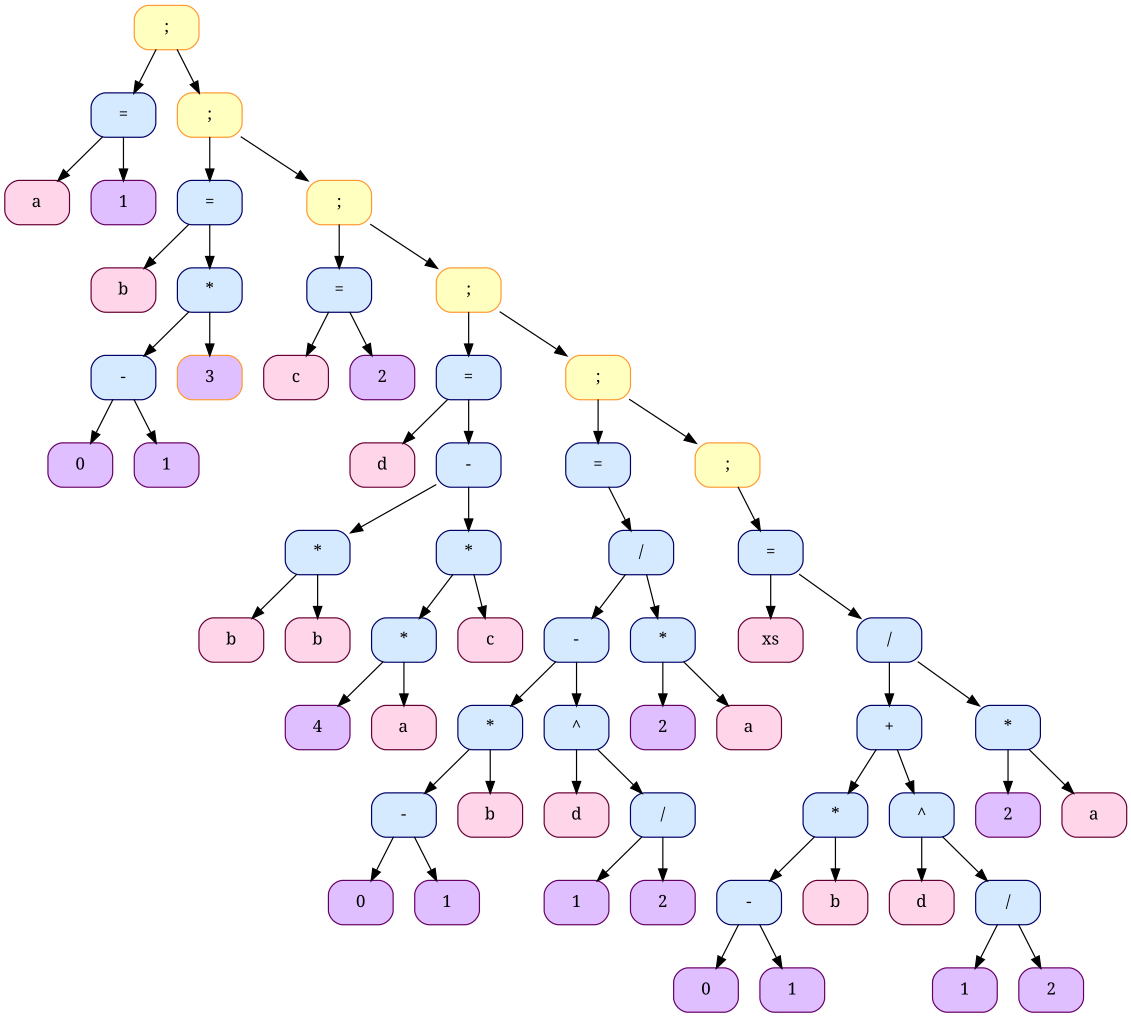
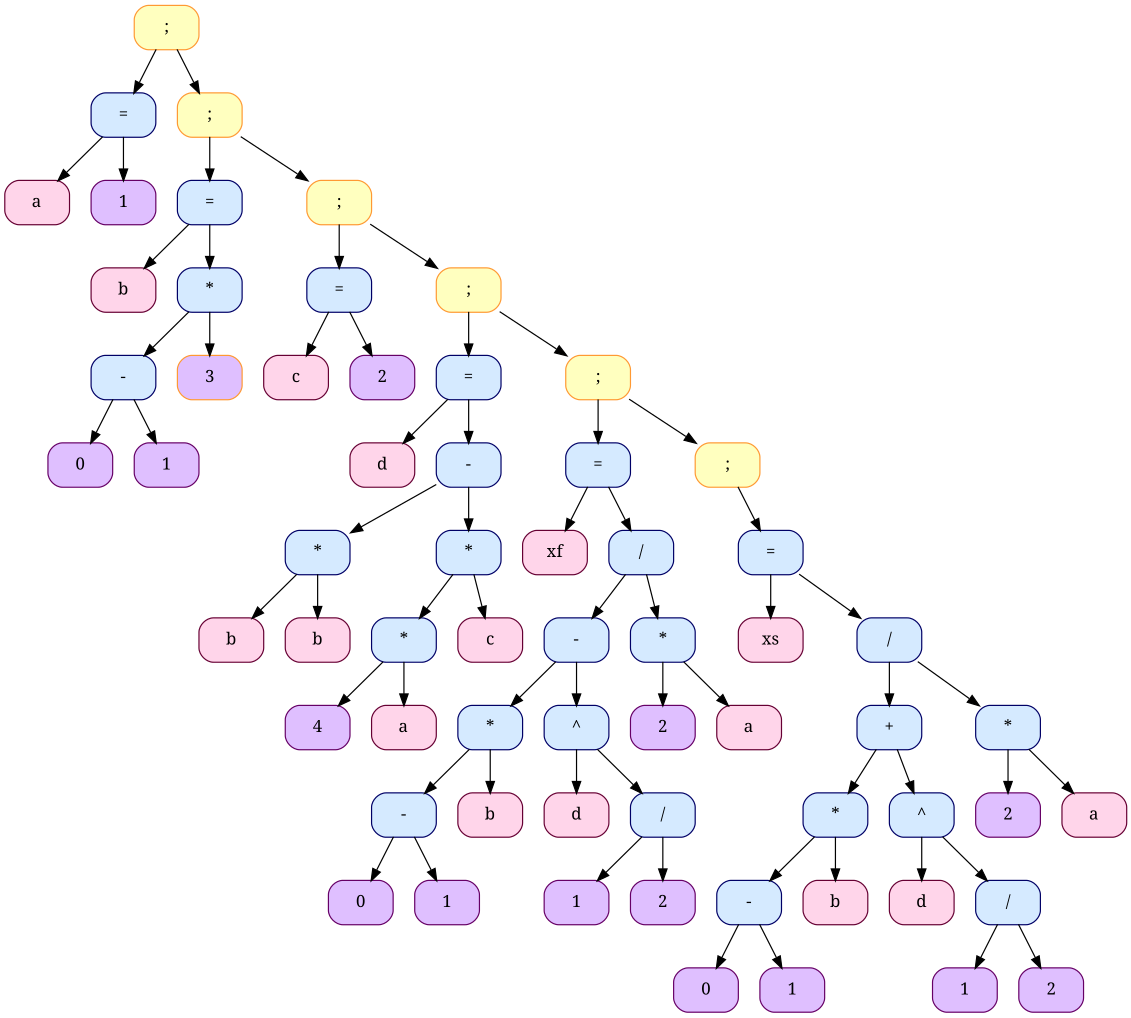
  digraph {
    fontname="Noto Serif"
    rankdir=HR
    node [color="#000066" fillcolor="#D5EAFF" fontname="Noto Serif" shape=Mrecord style=filled]
    edge [fontname="Noto Serif" weight=1]
    n1 [color="#FF9933" fillcolor="#FFFFBF" label=" ; "]
    n2 [label=" = "]
    n3 [color="#FF9933" fillcolor="#FFFFBF" label=" ; "]
    n4 [color="#660033" fillcolor="#FFD5EA" label=" a "]
    n5 [color="#660066" fillcolor="#DFBFFF" label=" 1 "]
    n6 [label=" = "]
    n7 [color="#FF9933" fillcolor="#FFFFBF" label=" ; "]
    n8 [color="#660033" fillcolor="#FFD5EA" label=" b "]
    n9 [label=" * "]
    n10 [label=" = "]
    n11 [color="#FF9933" fillcolor="#FFFFBF" label=" ; "]
    n12 [label=" - "]
    n13 [color="#FF9933" fillcolor="#DFBFFF" label=" 3 "]
    n14 [color="#660066" fillcolor="#DFBFFF" label=" 0 "]
    n15 [color="#660066" fillcolor="#DFBFFF" label=" 1 "]
    n16 [color="#660033" fillcolor="#FFD5EA" label=" c "]
    n17 [color="#660066" fillcolor="#DFBFFF" label=" 2 "]
    n18 [label=" = "]
    n19 [color="#FF9933" fillcolor="#FFFFBF" label=" ; "]
    n20 [color="#660033" fillcolor="#FFD5EA" label=" d "]
    n21 [label=" - "]
    n22 [label=" = "]
    n23 [color="#FF9933" fillcolor="#FFFFBF" label=" ; "]
    n24 [label=" * "]
    n25 [label=" * "]
    n26 [color="#660033" fillcolor="#FFD5EA" label=" b "]
    n27 [color="#660033" fillcolor="#FFD5EA" label=" b "]
    n28 [label=" * "]
    n29 [color="#660033" fillcolor="#FFD5EA" label=" c "]
    n30 [color="#660066" fillcolor="#DFBFFF" label=" 4 "]
    n31 [color="#660033" fillcolor="#FFD5EA" label=" a "]
+   n32 [color="#660033" fillcolor="#FFD5EA" label=" xf "]
    n33 [label=" / "]
    n34 [label=" = "]
    n35 [label=" - "]
    n36 [label=" * "]
    n37 [label=" * "]
    n38 [label=" ^ "]
    n39 [color="#660066" fillcolor="#DFBFFF" label=" 2 "]
    n40 [color="#660033" fillcolor="#FFD5EA" label=" a "]
    n41 [label=" - "]
    n42 [color="#660033" fillcolor="#FFD5EA" label=" b "]
    n43 [color="#660033" fillcolor="#FFD5EA" label=" d "]
    n44 [label=" / "]
    n45 [color="#660066" fillcolor="#DFBFFF" label=" 0 "]
    n46 [color="#660066" fillcolor="#DFBFFF" label=" 1 "]
    n47 [color="#660066" fillcolor="#DFBFFF" label=" 1 "]
    n48 [color="#660066" fillcolor="#DFBFFF" label=" 2 "]
    n49 [color="#660033" fillcolor="#FFD5EA" label=" xs "]
    n50 [label=" / "]
    n51 [label=" + "]
    n52 [label=" * "]
    n53 [label=" * "]
    n54 [label=" ^ "]
    n55 [color="#660066" fillcolor="#DFBFFF" label=" 2 "]
    n56 [color="#660033" fillcolor="#FFD5EA" label=" a "]
    n57 [label=" - "]
    n58 [color="#660033" fillcolor="#FFD5EA" label=" b "]
    n59 [color="#660033" fillcolor="#FFD5EA" label=" d "]
    n60 [label=" / "]
    n61 [color="#660066" fillcolor="#DFBFFF" label=" 0 "]
    n62 [color="#660066" fillcolor="#DFBFFF" label=" 1 "]
    n63 [color="#660066" fillcolor="#DFBFFF" label=" 1 "]
    n64 [color="#660066" fillcolor="#DFBFFF" label=" 2 "]
    n1 -> n2
    n1 -> n3
    n2 -> n4
    n2 -> n5
    n3 -> n6
    n3 -> n7
    n6 -> n8
    n6 -> n9
    n7 -> n10
    n7 -> n11
    n9 -> n12
    n9 -> n13
    n10 -> n16
    n10 -> n17
    n11 -> n18
    n11 -> n19
    n12 -> n14
    n12 -> n15
    n18 -> n20
    n18 -> n21
    n19 -> n22
    n19 -> n23
    n21 -> n24
    n21 -> n25
+   n22 -> n32
    n22 -> n33
    n23 -> n34
    n24 -> n26
    n24 -> n27
    n25 -> n28
    n25 -> n29
    n28 -> n30
    n28 -> n31
    n33 -> n35
    n33 -> n36
    n34 -> n49
    n34 -> n50
    n35 -> n37
    n35 -> n38
    n36 -> n39
    n36 -> n40
    n37 -> n41
    n37 -> n42
    n38 -> n43
    n38 -> n44
    n41 -> n45
    n41 -> n46
    n44 -> n47
    n44 -> n48
    n50 -> n51
    n50 -> n52
    n51 -> n53
    n51 -> n54
    n52 -> n55
    n52 -> n56
    n53 -> n57
    n53 -> n58
    n54 -> n59
    n54 -> n60
    n57 -> n61
    n57 -> n62
    n60 -> n63
    n60 -> n64
  }
